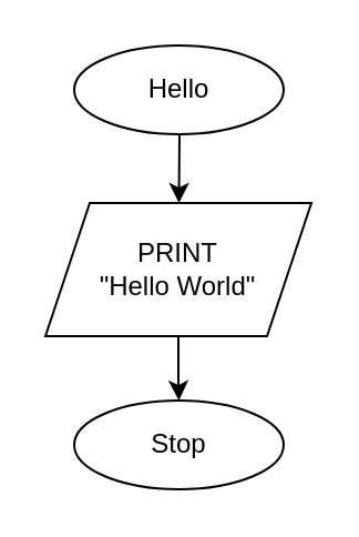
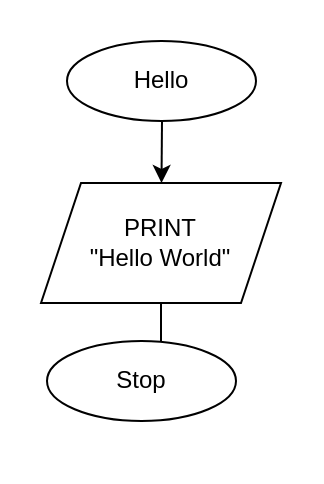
  <mxCell id="0" />
  <mxCell id="1" parent="0" />
  <mxCell id="2" value="" style="endArrow=classic;html=1;exitX=0.5;exitY=1;exitDx=0;exitDy=0;" parent="1" target="4" edge="1"><mxGeometry width="50" height="50" relative="1" as="geometry"><mxPoint x="80.5" y="60" as="sourcePoint" /><mxPoint x="160.903" y="92.29" as="targetPoint" /></mxGeometry></mxCell>
  <mxCell id="3" style="edgeStyle=orthogonalEdgeStyle;rounded=0;orthogonalLoop=1;jettySize=auto;html=1;entryX=0.5;entryY=0;entryDx=0;entryDy=0;" parent="1" source="4" edge="1" target="5"><mxGeometry relative="1" as="geometry"><mxPoint x="185" y="170" as="targetPoint" /></mxGeometry></mxCell>
  <mxCell id="4" value="PRINT&lt;br&gt;&quot;Hello World&quot;" style="shape=parallelogram;perimeter=parallelogramPerimeter;whiteSpace=wrap;html=1;fixedSize=1;" parent="1" vertex="1"><mxGeometry x="20" y="91" width="120" height="60" as="geometry" /></mxCell>
- <mxCell id="5" value="Stop" style="ellipse;whiteSpace=wrap;html=1;" parent="1" vertex="1"><mxGeometry x="33" y="180" width="94.5" height="40" as="geometry" /></mxCell>
+ <mxCell id="5" value="Stop" style="ellipse;whiteSpace=wrap;html=1;" parent="1" vertex="1"><mxGeometry x="23" y="170" width="94.5" height="40" as="geometry" /></mxCell>
  <mxCell id="6" value="Hello" style="ellipse;whiteSpace=wrap;html=1;" parent="1" vertex="1"><mxGeometry x="33" y="20" width="94.5" height="40" as="geometry" /></mxCell>
